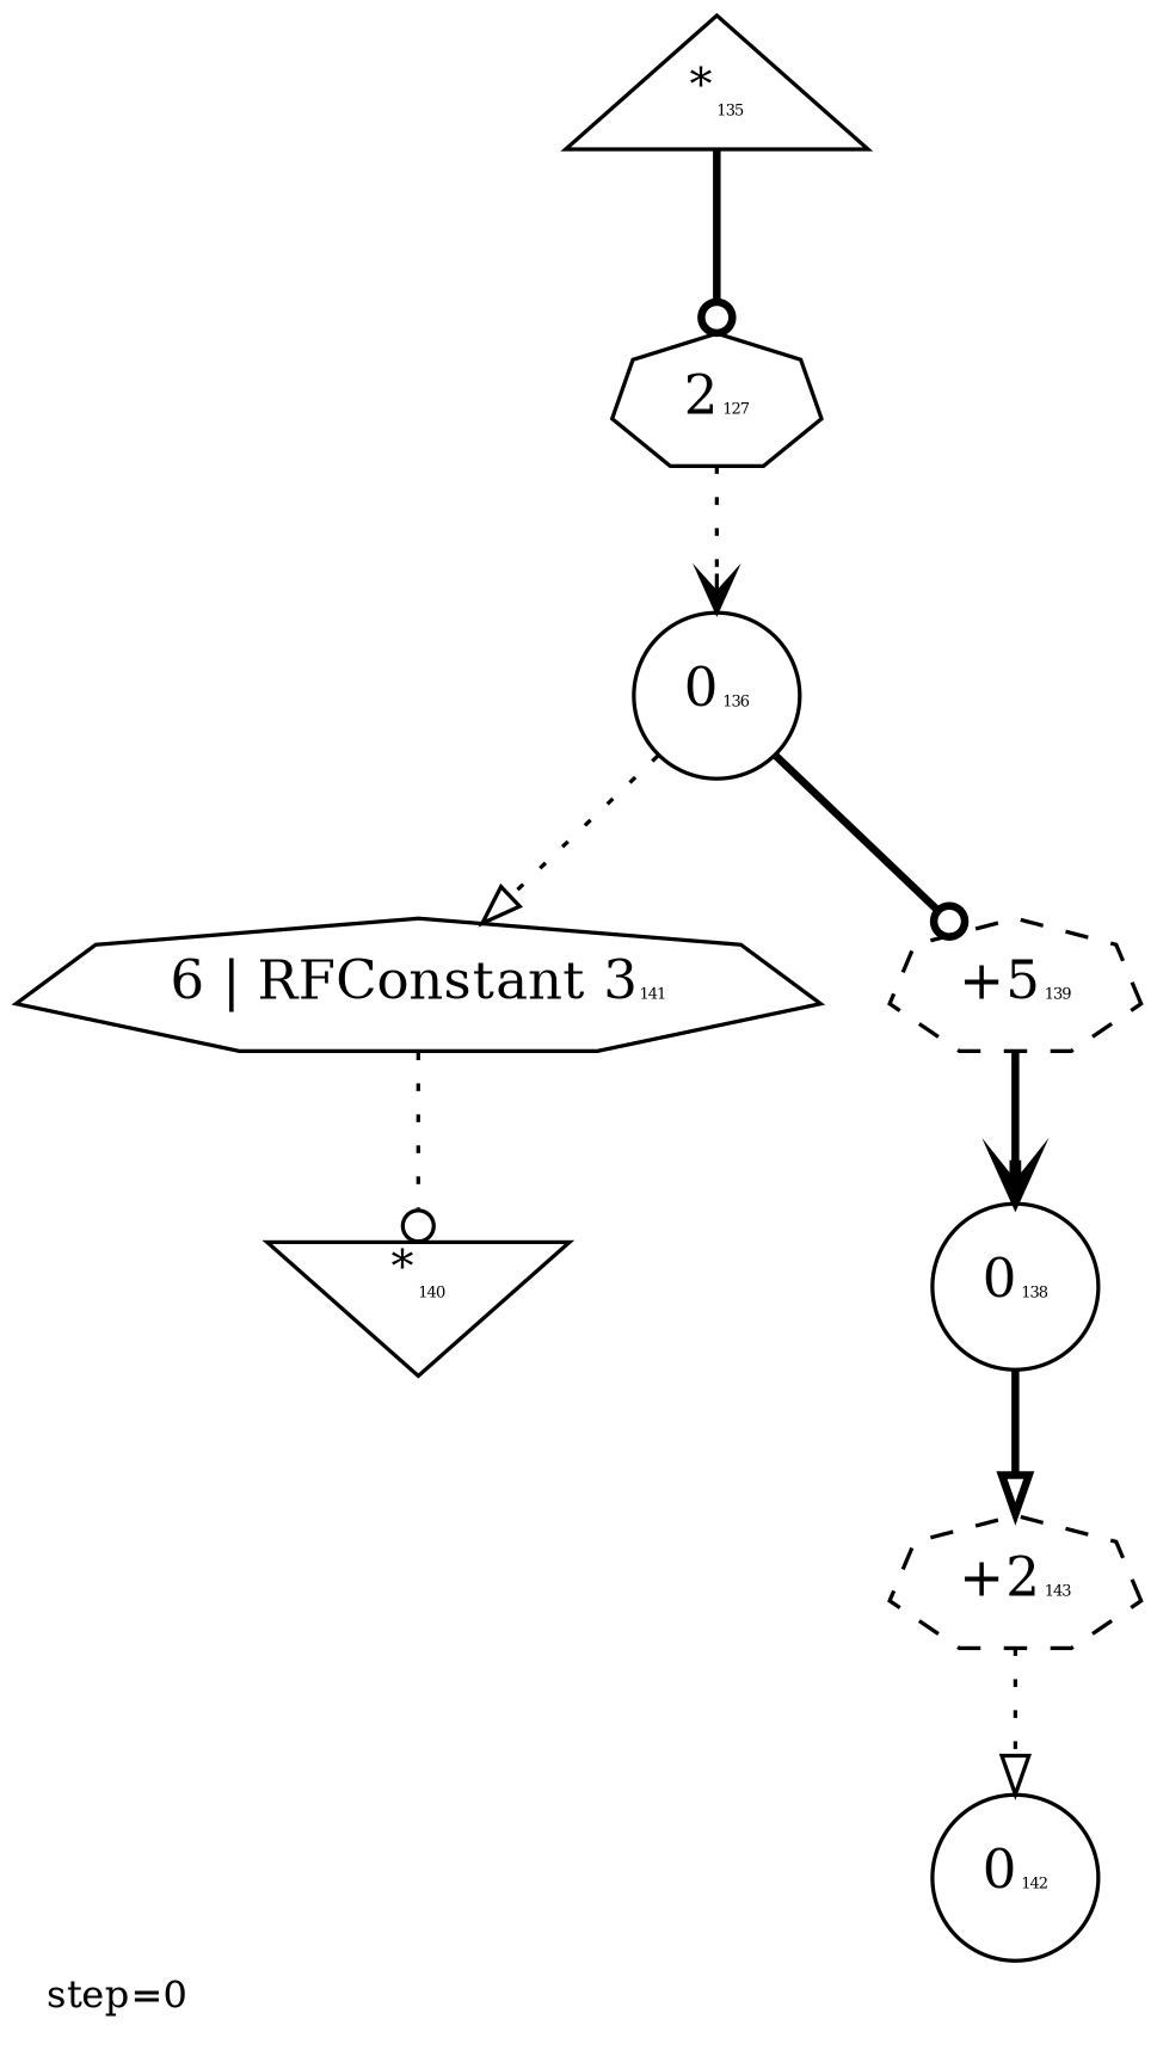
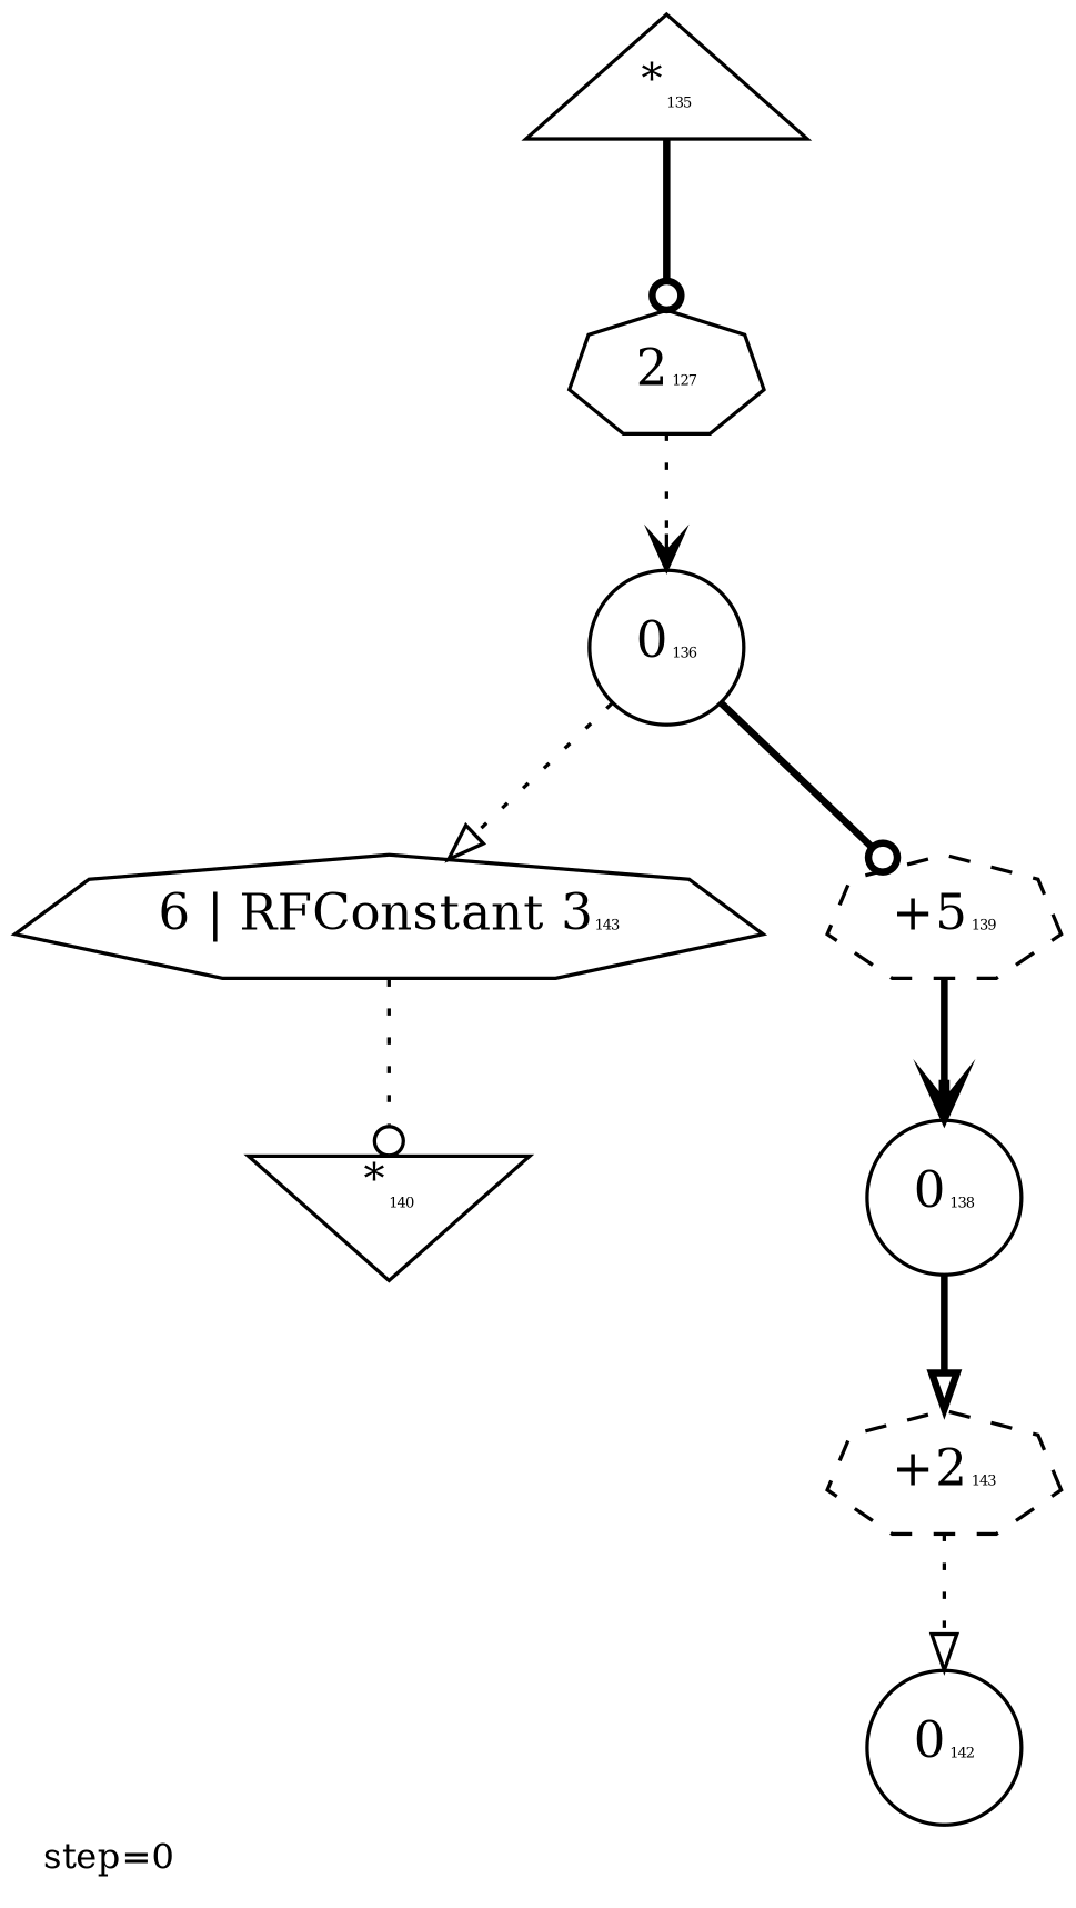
  digraph {
    fontsize=10
    label="step=0"
    labeljust=left
    labelloc=bottom
    node [color=black labelfontcolor=black peripheries=1 shape=septagon]
    edge [arrowhead=odot color=black style=bold]
    n1 [label=<<SUP>*</SUP><FONT POINT-SIZE='4'>135</FONT>> shape=triangle]
    n2 [label=<2<FONT POINT-SIZE='4'>127</FONT>> labelfontcolor=""]
    n3 [label=<0<FONT POINT-SIZE='4'>136</FONT>> shape=circle]
-   n4 [label=<6 | RFConstant 3<FONT POINT-SIZE='4'>141</FONT>> labelfontcolor=""]
+   n4 [label=<6 | RFConstant 3<FONT POINT-SIZE='4'>143</FONT>> labelfontcolor=""]
    n5 [label=<+5<FONT POINT-SIZE='4'>139</FONT>> style=dashed labelfontcolor=""]
    n6 [label=<<SUP>*</SUP><FONT POINT-SIZE='4'>140</FONT>> shape=invtriangle]
    n7 [label=<0<FONT POINT-SIZE='4'>138</FONT>> shape=circle]
    n8 [label=<+2<FONT POINT-SIZE='4'>143</FONT>> style=dashed labelfontcolor=""]
    n9 [label=<0<FONT POINT-SIZE='4'>142</FONT>> shape=circle]
    n1 -> n2
    n2 -> n3 [arrowhead=vee style=dotted]
    n3 -> n4 [arrowhead=onormal style=dotted]
    n3 -> n5
    n4 -> n6 [style=dotted]
    n5 -> n7 [arrowhead=vee]
    n7 -> n8 [arrowhead=onormal]
    n8 -> n9 [arrowhead=onormal style=dotted]
  }
